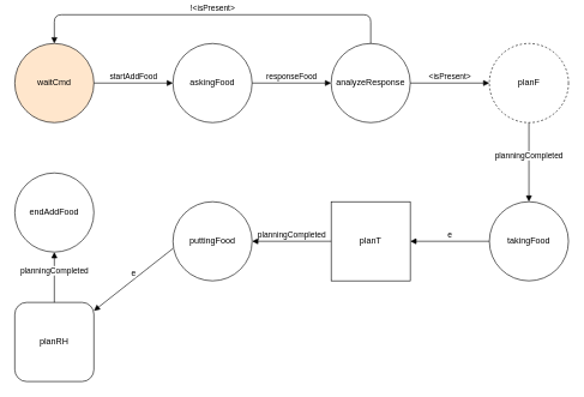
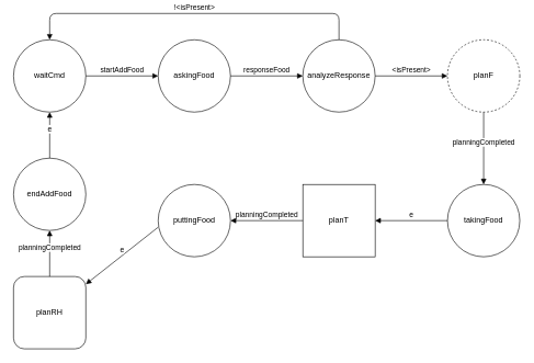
  <mxCell id="0" />
  <mxCell id="1" parent="0" />
- <mxCell id="2" value="waitCmd" style="ellipse;whiteSpace=wrap;html=1;fillColor=#ffe6cc;" vertex="1" parent="1"><mxGeometry x="20" y="60" width="110" height="110" as="geometry" /></mxCell>
+ <mxCell id="2" value="waitCmd" style="ellipse;whiteSpace=wrap;html=1;" vertex="1" parent="1"><mxGeometry x="20" y="60" width="110" height="110" as="geometry" /></mxCell>
  <mxCell id="3" value="askingFood" style="ellipse;whiteSpace=wrap;html=1;" vertex="1" parent="1"><mxGeometry x="240" y="60" width="110" height="110" as="geometry" /></mxCell>
  <mxCell id="4" value="startAddFood" style="html=1;verticalAlign=bottom;endArrow=block;entryX=0;entryY=0.5;entryDx=0;entryDy=0;exitX=1;exitY=0.5;exitDx=0;exitDy=0;" edge="1" parent="1" source="2" target="3"><mxGeometry width="80" relative="1" as="geometry"><mxPoint x="130" y="110" as="sourcePoint" /><mxPoint x="240" y="108" as="targetPoint" /></mxGeometry></mxCell>
  <mxCell id="5" value="analyzeResponse" style="ellipse;whiteSpace=wrap;html=1;" vertex="1" parent="1"><mxGeometry x="460" y="60" width="110" height="110" as="geometry" /></mxCell>
  <mxCell id="6" value="responseFood" style="html=1;verticalAlign=bottom;endArrow=block;entryX=0;entryY=0.5;entryDx=0;entryDy=0;exitX=1;exitY=0.5;exitDx=0;exitDy=0;" edge="1" parent="1" target="5"><mxGeometry width="80" relative="1" as="geometry"><mxPoint x="350" y="115" as="sourcePoint" /><mxPoint x="460" y="108" as="targetPoint" /></mxGeometry></mxCell>
  <mxCell id="7" value="planT" style="whiteSpace=wrap;html=1;rounded=0;" vertex="1" parent="1"><mxGeometry x="460" y="280" width="110" height="110" as="geometry" /></mxCell>
  <mxCell id="8" value="&amp;lt;isPresent&amp;gt;" style="html=1;verticalAlign=bottom;endArrow=block;entryX=0;entryY=0.5;entryDx=0;entryDy=0;exitX=1;exitY=0.5;exitDx=0;exitDy=0;" edge="1" parent="1" source="5" target="19"><mxGeometry width="80" relative="1" as="geometry"><mxPoint x="570" y="115" as="sourcePoint" /><mxPoint x="680" y="108" as="targetPoint" /></mxGeometry></mxCell>
  <mxCell id="9" value="takingFood" style="ellipse;whiteSpace=wrap;html=1;" vertex="1" parent="1"><mxGeometry x="680" y="280" width="110" height="110" as="geometry" /></mxCell>
  <mxCell id="10" value="e" style="html=1;verticalAlign=bottom;endArrow=block;entryX=1;entryY=0.5;entryDx=0;entryDy=0;exitX=0;exitY=0.5;exitDx=0;exitDy=0;" edge="1" parent="1" target="7" source="9"><mxGeometry width="80" relative="1" as="geometry"><mxPoint x="620" y="270" as="sourcePoint" /><mxPoint x="680" y="328" as="targetPoint" /></mxGeometry></mxCell>
  <mxCell id="11" value="puttingFood" style="ellipse;whiteSpace=wrap;html=1;" vertex="1" parent="1"><mxGeometry x="240" y="280" width="110" height="110" as="geometry" /></mxCell>
  <mxCell id="12" value="planningCompleted" style="html=1;verticalAlign=bottom;endArrow=block;exitX=0;exitY=0.5;exitDx=0;exitDy=0;" edge="1" parent="1" source="7" target="11"><mxGeometry width="80" relative="1" as="geometry"><mxPoint x="250" y="420" as="sourcePoint" /><mxPoint x="330" y="420" as="targetPoint" /></mxGeometry></mxCell>
  <mxCell id="13" value="planRH" style="whiteSpace=wrap;html=1;rounded=1;" vertex="1" parent="1"><mxGeometry x="20" y="420" width="110" height="110" as="geometry" /></mxCell>
  <mxCell id="14" value="e" style="html=1;verticalAlign=bottom;endArrow=block;exitX=0;exitY=0.5;exitDx=0;exitDy=0;" edge="1" parent="1" target="13"><mxGeometry width="80" relative="1" as="geometry"><mxPoint x="240" y="345" as="sourcePoint" /><mxPoint x="110" y="430" as="targetPoint" /></mxGeometry></mxCell>
  <mxCell id="15" value="endAddFood" style="ellipse;whiteSpace=wrap;html=1;" vertex="1" parent="1"><mxGeometry x="20" y="240" width="110" height="110" as="geometry" /></mxCell>
  <mxCell id="16" value="planningCompleted" style="html=1;verticalAlign=bottom;endArrow=block;exitX=0.5;exitY=0;exitDx=0;exitDy=0;entryX=0.5;entryY=1;entryDx=0;entryDy=0;" edge="1" parent="1" source="13" target="15"><mxGeometry width="80" relative="1" as="geometry"><mxPoint x="60" y="410" as="sourcePoint" /><mxPoint x="140" y="410" as="targetPoint" /></mxGeometry></mxCell>
+ <mxCell id="17" value="e" style="html=1;verticalAlign=bottom;endArrow=block;exitX=0.5;exitY=0;exitDx=0;exitDy=0;entryX=0.5;entryY=1;entryDx=0;entryDy=0;" edge="1" parent="1" source="15" target="2"><mxGeometry width="80" relative="1" as="geometry"><mxPoint x="140" y="220" as="sourcePoint" /><mxPoint x="220" y="220" as="targetPoint" /></mxGeometry></mxCell>
  <mxCell id="18" value="!&amp;lt;isPresent&amp;gt;" style="html=1;verticalAlign=bottom;endArrow=block;exitX=0.5;exitY=0;exitDx=0;exitDy=0;entryX=0.5;entryY=0;entryDx=0;entryDy=0;" edge="1" parent="1" source="5" target="2"><mxGeometry width="80" relative="1" as="geometry"><mxPoint x="590" y="120" as="sourcePoint" /><mxPoint x="670" y="120" as="targetPoint" /><Array as="points"><mxPoint x="515" y="20" /><mxPoint x="75" y="20" /></Array></mxGeometry></mxCell>
  <mxCell id="19" value="planF" style="ellipse;whiteSpace=wrap;html=1;dashed=1;" vertex="1" parent="1"><mxGeometry x="680" y="60" width="110" height="110" as="geometry" /></mxCell>
  <mxCell id="20" value="planningCompleted" style="html=1;verticalAlign=bottom;endArrow=block;exitX=0.5;exitY=1;exitDx=0;exitDy=0;entryX=0.5;entryY=0;entryDx=0;entryDy=0;" edge="1" parent="1" source="19" target="9"><mxGeometry width="80" relative="1" as="geometry"><mxPoint x="560" y="230" as="sourcePoint" /><mxPoint x="640" y="230" as="targetPoint" /></mxGeometry></mxCell>
